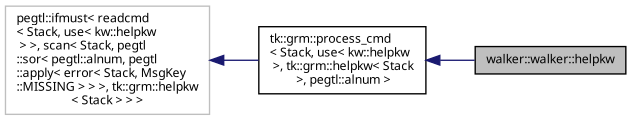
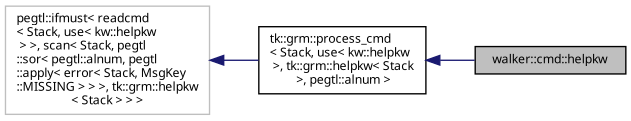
  digraph {
    rankdir=LR
    node [color=black fontname="sans-serif" fontsize=9 shape=record]
    edge [color=midnightblue dir=back fontname="sans-serif" fontsize=9 labelfontname="sans-serif" labelfontsize=9 style=solid]
-   n1 [fillcolor=grey75 fontcolor=black height=0.2 label="walker::walker::helpkw" style=filled width=0.4]
+   n1 [fillcolor=grey75 fontcolor=black height=0.2 label="walker::cmd::helpkw" style=filled width=0.4]
    n2 [height=0.2 label="tk::grm::process_cmd\l\< Stack, use\< kw::helpkw\l \>, tk::grm::helpkw\< Stack\l \>, pegtl::alnum \>" width=0.4]
    n3 [color=grey75 height=0.2 label="pegtl::ifmust\< readcmd\l\< Stack, use\< kw::helpkw\l \> \>, scan\< Stack, pegtl\l::sor\< pegtl::alnum, pegtl\l::apply\< error\< Stack, MsgKey\l::MISSING \> \> \>, tk::grm::helpkw\l\< Stack \> \> \>" width=0.4]
    n2 -> n1
    n3 -> n2
  }
